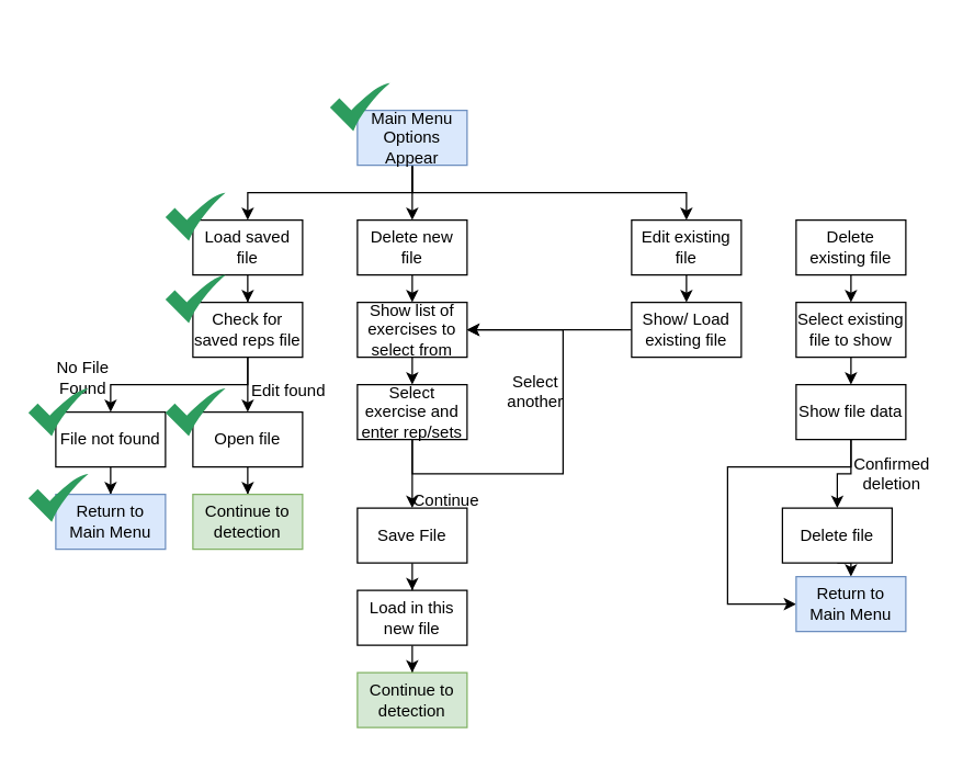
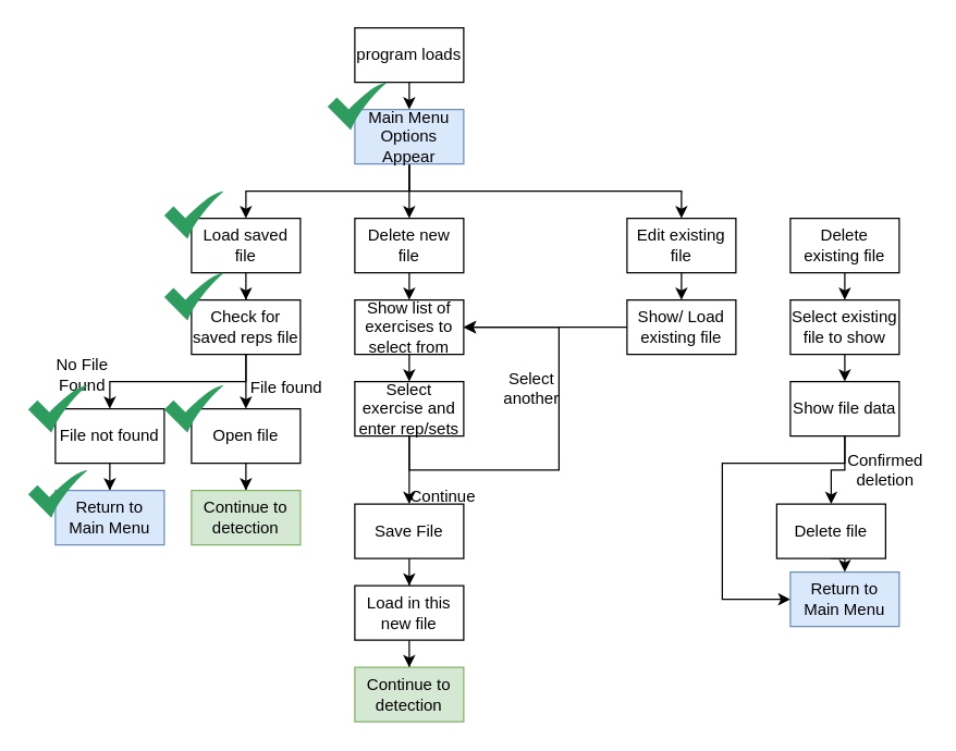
  <mxCell id="0" />
  <mxCell id="1" parent="0" />
+ <mxCell id="2" style="edgeStyle=orthogonalEdgeStyle;rounded=0;orthogonalLoop=1;jettySize=auto;html=1;exitX=0.5;exitY=1;exitDx=0;exitDy=0;entryX=0.5;entryY=0;entryDx=0;entryDy=0;" parent="1" source="3" target="7" edge="1"><mxGeometry relative="1" as="geometry" /></mxCell>
+ <mxCell id="3" value="program loads" style="rounded=0;whiteSpace=wrap;html=1;" parent="1" vertex="1"><mxGeometry x="260" y="20" width="80" height="40" as="geometry" /></mxCell>
  <mxCell id="4" style="edgeStyle=orthogonalEdgeStyle;rounded=0;orthogonalLoop=1;jettySize=auto;html=1;exitX=0.5;exitY=1;exitDx=0;exitDy=0;entryX=0.5;entryY=0;entryDx=0;entryDy=0;" parent="1" source="7" target="12" edge="1"><mxGeometry relative="1" as="geometry" /></mxCell>
  <mxCell id="5" style="edgeStyle=orthogonalEdgeStyle;rounded=0;orthogonalLoop=1;jettySize=auto;html=1;exitX=0.5;exitY=1;exitDx=0;exitDy=0;" parent="1" source="7" target="16" edge="1"><mxGeometry relative="1" as="geometry" /></mxCell>
  <mxCell id="6" style="edgeStyle=orthogonalEdgeStyle;rounded=0;orthogonalLoop=1;jettySize=auto;html=1;exitX=0.5;exitY=1;exitDx=0;exitDy=0;entryX=0.5;entryY=0;entryDx=0;entryDy=0;" parent="1" source="7" target="29" edge="1"><mxGeometry relative="1" as="geometry" /></mxCell>
  <mxCell id="7" value="Main Menu Options Appear" style="rounded=0;whiteSpace=wrap;html=1;fillColor=#dae8fc;strokeColor=#6c8ebf;" parent="1" vertex="1"><mxGeometry x="260" y="80" width="80" height="40" as="geometry" /></mxCell>
  <mxCell id="8" value="" style="edgeStyle=orthogonalEdgeStyle;rounded=0;orthogonalLoop=1;jettySize=auto;html=1;" parent="1" source="10" target="14" edge="1"><mxGeometry relative="1" as="geometry" /></mxCell>
  <mxCell id="9" style="edgeStyle=orthogonalEdgeStyle;rounded=0;orthogonalLoop=1;jettySize=auto;html=1;exitX=0.5;exitY=1;exitDx=0;exitDy=0;entryX=0.5;entryY=0;entryDx=0;entryDy=0;" parent="1" source="10" target="44" edge="1"><mxGeometry relative="1" as="geometry" /></mxCell>
  <mxCell id="10" value="Check for saved reps file" style="rounded=0;whiteSpace=wrap;html=1;" parent="1" vertex="1"><mxGeometry x="140" y="220" width="80" height="40" as="geometry" /></mxCell>
  <mxCell id="11" value="" style="edgeStyle=orthogonalEdgeStyle;rounded=0;orthogonalLoop=1;jettySize=auto;html=1;" parent="1" source="12" target="10" edge="1"><mxGeometry relative="1" as="geometry" /></mxCell>
  <mxCell id="12" value="Load saved file" style="rounded=0;whiteSpace=wrap;html=1;" parent="1" vertex="1"><mxGeometry x="140" y="160" width="80" height="40" as="geometry" /></mxCell>
  <mxCell id="13" value="" style="edgeStyle=orthogonalEdgeStyle;rounded=0;orthogonalLoop=1;jettySize=auto;html=1;" parent="1" source="14" target="48" edge="1"><mxGeometry relative="1" as="geometry" /></mxCell>
  <mxCell id="14" value="Open file" style="rounded=0;whiteSpace=wrap;html=1;" parent="1" vertex="1"><mxGeometry x="140" y="300" width="80" height="40" as="geometry" /></mxCell>
  <mxCell id="15" style="edgeStyle=orthogonalEdgeStyle;rounded=0;orthogonalLoop=1;jettySize=auto;html=1;exitX=0.5;exitY=1;exitDx=0;exitDy=0;entryX=0.5;entryY=0;entryDx=0;entryDy=0;" parent="1" source="16" target="18" edge="1"><mxGeometry relative="1" as="geometry" /></mxCell>
  <mxCell id="16" value="Delete new file" style="rounded=0;whiteSpace=wrap;html=1;" parent="1" vertex="1"><mxGeometry x="260" y="160" width="80" height="40" as="geometry" /></mxCell>
  <mxCell id="17" style="edgeStyle=orthogonalEdgeStyle;rounded=0;orthogonalLoop=1;jettySize=auto;html=1;exitX=0.5;exitY=1;exitDx=0;exitDy=0;entryX=0.5;entryY=0;entryDx=0;entryDy=0;" parent="1" source="18" target="21" edge="1"><mxGeometry relative="1" as="geometry" /></mxCell>
  <mxCell id="18" value="Show list of exercises to select from" style="rounded=0;whiteSpace=wrap;html=1;" parent="1" vertex="1"><mxGeometry x="260" y="220" width="80" height="40" as="geometry" /></mxCell>
  <mxCell id="19" style="edgeStyle=orthogonalEdgeStyle;rounded=0;orthogonalLoop=1;jettySize=auto;html=1;exitX=0.5;exitY=1;exitDx=0;exitDy=0;entryX=1;entryY=0.5;entryDx=0;entryDy=0;" parent="1" source="21" target="18" edge="1"><mxGeometry relative="1" as="geometry"><mxPoint x="410" y="240" as="targetPoint" /><Array as="points"><mxPoint x="300" y="345" /><mxPoint x="410" y="345" /><mxPoint x="410" y="240" /></Array></mxGeometry></mxCell>
  <mxCell id="20" style="edgeStyle=orthogonalEdgeStyle;rounded=0;orthogonalLoop=1;jettySize=auto;html=1;exitX=0.5;exitY=1;exitDx=0;exitDy=0;" parent="1" source="21" target="23" edge="1"><mxGeometry relative="1" as="geometry" /></mxCell>
  <mxCell id="21" value="Select exercise and enter rep/sets" style="rounded=0;whiteSpace=wrap;html=1;" parent="1" vertex="1"><mxGeometry x="260" y="280" width="80" height="40" as="geometry" /></mxCell>
  <mxCell id="22" style="edgeStyle=orthogonalEdgeStyle;rounded=0;orthogonalLoop=1;jettySize=auto;html=1;exitX=0.5;exitY=1;exitDx=0;exitDy=0;" parent="1" source="23" target="27" edge="1"><mxGeometry relative="1" as="geometry" /></mxCell>
  <mxCell id="23" value="Save File" style="rounded=0;whiteSpace=wrap;html=1;" parent="1" vertex="1"><mxGeometry x="260" y="370" width="80" height="40" as="geometry" /></mxCell>
  <mxCell id="24" value="Continue" style="text;html=1;strokeColor=none;fillColor=none;align=center;verticalAlign=middle;whiteSpace=wrap;rounded=0;" parent="1" vertex="1"><mxGeometry x="295" y="350" width="60" height="30" as="geometry" /></mxCell>
  <mxCell id="25" value="Select another" style="text;html=1;strokeColor=none;fillColor=none;align=center;verticalAlign=middle;whiteSpace=wrap;rounded=0;" parent="1" vertex="1"><mxGeometry x="360" y="270" width="60" height="30" as="geometry" /></mxCell>
  <mxCell id="26" value="" style="edgeStyle=orthogonalEdgeStyle;rounded=0;orthogonalLoop=1;jettySize=auto;html=1;" parent="1" source="27" target="49" edge="1"><mxGeometry relative="1" as="geometry" /></mxCell>
  <mxCell id="27" value="Load in this new file" style="rounded=0;whiteSpace=wrap;html=1;" parent="1" vertex="1"><mxGeometry x="260" y="430" width="80" height="40" as="geometry" /></mxCell>
  <mxCell id="28" style="edgeStyle=orthogonalEdgeStyle;rounded=0;orthogonalLoop=1;jettySize=auto;html=1;exitX=0.5;exitY=1;exitDx=0;exitDy=0;entryX=0.5;entryY=0;entryDx=0;entryDy=0;" parent="1" source="29" target="31" edge="1"><mxGeometry relative="1" as="geometry" /></mxCell>
  <mxCell id="29" value="Edit existing file" style="rounded=0;whiteSpace=wrap;html=1;" parent="1" vertex="1"><mxGeometry x="460" y="160" width="80" height="40" as="geometry" /></mxCell>
  <mxCell id="30" style="edgeStyle=orthogonalEdgeStyle;rounded=0;orthogonalLoop=1;jettySize=auto;html=1;exitX=0;exitY=0.5;exitDx=0;exitDy=0;entryX=1;entryY=0.5;entryDx=0;entryDy=0;" parent="1" source="31" target="18" edge="1"><mxGeometry relative="1" as="geometry" /></mxCell>
  <mxCell id="31" value="Show/ Load existing file" style="rounded=0;whiteSpace=wrap;html=1;" parent="1" vertex="1"><mxGeometry x="460" y="220" width="80" height="40" as="geometry" /></mxCell>
  <mxCell id="32" style="edgeStyle=orthogonalEdgeStyle;rounded=0;orthogonalLoop=1;jettySize=auto;html=1;exitX=0.5;exitY=1;exitDx=0;exitDy=0;entryX=0.5;entryY=0;entryDx=0;entryDy=0;" parent="1" source="33" target="35" edge="1"><mxGeometry relative="1" as="geometry" /></mxCell>
  <mxCell id="33" value="Delete existing file" style="rounded=0;whiteSpace=wrap;html=1;" parent="1" vertex="1"><mxGeometry x="580" y="160" width="80" height="40" as="geometry" /></mxCell>
  <mxCell id="34" style="edgeStyle=orthogonalEdgeStyle;rounded=0;orthogonalLoop=1;jettySize=auto;html=1;exitX=0.5;exitY=1;exitDx=0;exitDy=0;entryX=0.5;entryY=0;entryDx=0;entryDy=0;" parent="1" source="35" target="38" edge="1"><mxGeometry relative="1" as="geometry" /></mxCell>
  <mxCell id="35" value="Select existing file to show" style="rounded=0;whiteSpace=wrap;html=1;" parent="1" vertex="1"><mxGeometry x="580" y="220" width="80" height="40" as="geometry" /></mxCell>
  <mxCell id="36" style="edgeStyle=orthogonalEdgeStyle;rounded=0;orthogonalLoop=1;jettySize=auto;html=1;exitX=0.5;exitY=1;exitDx=0;exitDy=0;entryX=0.5;entryY=0;entryDx=0;entryDy=0;" parent="1" source="38" target="40" edge="1"><mxGeometry relative="1" as="geometry" /></mxCell>
  <mxCell id="37" style="edgeStyle=orthogonalEdgeStyle;rounded=0;orthogonalLoop=1;jettySize=auto;html=1;exitX=0.5;exitY=1;exitDx=0;exitDy=0;entryX=0;entryY=0.5;entryDx=0;entryDy=0;" parent="1" source="38" target="42" edge="1"><mxGeometry relative="1" as="geometry"><mxPoint x="530" y="450" as="targetPoint" /><Array as="points"><mxPoint x="620" y="340" /><mxPoint x="530" y="340" /><mxPoint x="530" y="440" /></Array></mxGeometry></mxCell>
  <mxCell id="38" value="Show file data" style="rounded=0;whiteSpace=wrap;html=1;" parent="1" vertex="1"><mxGeometry x="580" y="280" width="80" height="40" as="geometry" /></mxCell>
  <mxCell id="39" style="edgeStyle=orthogonalEdgeStyle;rounded=0;orthogonalLoop=1;jettySize=auto;html=1;exitX=0.5;exitY=1;exitDx=0;exitDy=0;entryX=0.5;entryY=0;entryDx=0;entryDy=0;" parent="1" source="40" target="42" edge="1"><mxGeometry relative="1" as="geometry" /></mxCell>
  <mxCell id="40" value="Delete file" style="rounded=0;whiteSpace=wrap;html=1;" parent="1" vertex="1"><mxGeometry x="570" y="370" width="80" height="40" as="geometry" /></mxCell>
  <mxCell id="41" value="Confirmed deletion" style="text;html=1;strokeColor=none;fillColor=none;align=center;verticalAlign=middle;whiteSpace=wrap;rounded=0;" parent="1" vertex="1"><mxGeometry x="620" y="330" width="60" height="30" as="geometry" /></mxCell>
  <mxCell id="42" value="Return to Main Menu" style="rounded=0;whiteSpace=wrap;html=1;fillColor=#dae8fc;strokeColor=#6c8ebf;" parent="1" vertex="1"><mxGeometry x="580" y="420" width="80" height="40" as="geometry" /></mxCell>
  <mxCell id="43" value="" style="edgeStyle=orthogonalEdgeStyle;rounded=0;orthogonalLoop=1;jettySize=auto;html=1;" parent="1" source="44" target="45" edge="1"><mxGeometry relative="1" as="geometry" /></mxCell>
  <mxCell id="44" value="File not found" style="rounded=0;whiteSpace=wrap;html=1;" parent="1" vertex="1"><mxGeometry x="40" y="300" width="80" height="40" as="geometry" /></mxCell>
  <mxCell id="45" value="Return to Main Menu" style="rounded=0;whiteSpace=wrap;html=1;fillColor=#dae8fc;strokeColor=#6c8ebf;" parent="1" vertex="1"><mxGeometry x="40" y="360" width="80" height="40" as="geometry" /></mxCell>
- <mxCell id="46" value="Edit found" style="text;html=1;strokeColor=none;fillColor=none;align=center;verticalAlign=middle;whiteSpace=wrap;rounded=0;" parent="1" vertex="1"><mxGeometry x="180" y="270" width="60" height="30" as="geometry" /></mxCell>
+ <mxCell id="46" value="File found" style="text;html=1;strokeColor=none;fillColor=none;align=center;verticalAlign=middle;whiteSpace=wrap;rounded=0;" parent="1" vertex="1"><mxGeometry x="180" y="270" width="60" height="30" as="geometry" /></mxCell>
  <mxCell id="47" value="No File Found" style="text;html=1;strokeColor=none;fillColor=none;align=center;verticalAlign=middle;whiteSpace=wrap;rounded=0;" parent="1" vertex="1"><mxGeometry x="30" y="260" width="60" height="30" as="geometry" /></mxCell>
  <mxCell id="48" value="Continue to detection" style="rounded=0;whiteSpace=wrap;html=1;fillColor=#d5e8d4;strokeColor=#82b366;" parent="1" vertex="1"><mxGeometry x="140" y="360" width="80" height="40" as="geometry" /></mxCell>
  <mxCell id="49" value="Continue to detection" style="rounded=0;whiteSpace=wrap;html=1;fillColor=#d5e8d4;strokeColor=#82b366;" parent="1" vertex="1"><mxGeometry x="260" y="490" width="80" height="40" as="geometry" /></mxCell>
  <mxCell id="50" value="" style="sketch=0;html=1;aspect=fixed;strokeColor=none;shadow=0;align=center;fillColor=#2D9C5E;verticalAlign=top;labelPosition=center;verticalLabelPosition=bottom;shape=mxgraph.gcp2.check" vertex="1" parent="1"><mxGeometry x="20" y="345" width="43.75" height="35" as="geometry" /></mxCell>
  <mxCell id="51" value="" style="sketch=0;html=1;aspect=fixed;strokeColor=none;shadow=0;align=center;fillColor=#2D9C5E;verticalAlign=top;labelPosition=center;verticalLabelPosition=bottom;shape=mxgraph.gcp2.check" vertex="1" parent="1"><mxGeometry x="20" y="282.5" width="43.75" height="35" as="geometry" /></mxCell>
  <mxCell id="52" value="" style="sketch=0;html=1;aspect=fixed;strokeColor=none;shadow=0;align=center;fillColor=#2D9C5E;verticalAlign=top;labelPosition=center;verticalLabelPosition=bottom;shape=mxgraph.gcp2.check" vertex="1" parent="1"><mxGeometry x="240" y="60" width="43.75" height="35" as="geometry" /></mxCell>
  <mxCell id="53" value="" style="sketch=0;html=1;aspect=fixed;strokeColor=none;shadow=0;align=center;fillColor=#2D9C5E;verticalAlign=top;labelPosition=center;verticalLabelPosition=bottom;shape=mxgraph.gcp2.check" vertex="1" parent="1"><mxGeometry x="120" y="140" width="43.75" height="35" as="geometry" /></mxCell>
  <mxCell id="54" value="" style="sketch=0;html=1;aspect=fixed;strokeColor=none;shadow=0;align=center;fillColor=#2D9C5E;verticalAlign=top;labelPosition=center;verticalLabelPosition=bottom;shape=mxgraph.gcp2.check" vertex="1" parent="1"><mxGeometry x="120" y="200" width="43.75" height="35" as="geometry" /></mxCell>
  <mxCell id="55" value="" style="sketch=0;html=1;aspect=fixed;strokeColor=none;shadow=0;align=center;fillColor=#2D9C5E;verticalAlign=top;labelPosition=center;verticalLabelPosition=bottom;shape=mxgraph.gcp2.check" vertex="1" parent="1"><mxGeometry x="120" y="282.5" width="43.75" height="35" as="geometry" /></mxCell>
